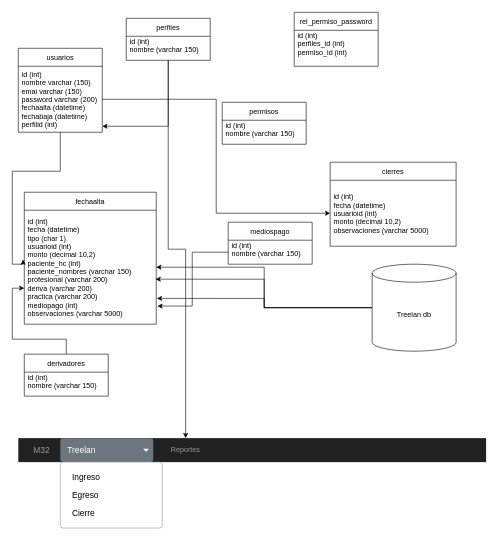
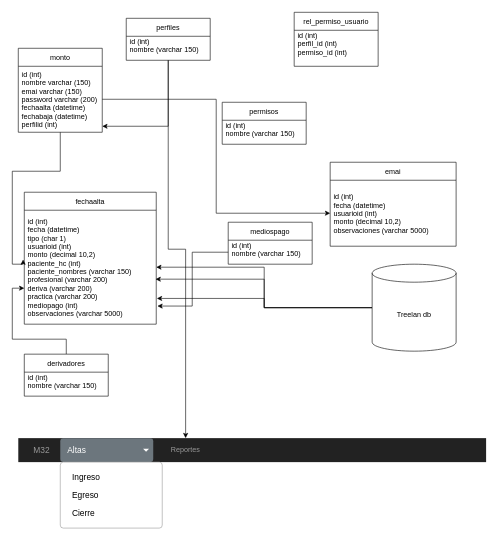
  <mxCell id="0" />
  <mxCell id="1" parent="0" />
  <mxCell id="2" style="edgeStyle=orthogonalEdgeStyle;rounded=0;orthogonalLoop=1;jettySize=auto;html=1;entryX=-0.009;entryY=0.433;entryDx=0;entryDy=0;entryPerimeter=0;" parent="1" source="3" target="10" edge="1"><mxGeometry relative="1" as="geometry"><Array as="points"><mxPoint x="100" y="285" /><mxPoint x="20" y="285" /><mxPoint x="20" y="440" /><mxPoint x="38" y="440" /></Array></mxGeometry></mxCell>
- <mxCell id="3" value="usuarios" style="swimlane;fontStyle=0;childLayout=stackLayout;horizontal=1;startSize=30;horizontalStack=0;resizeParent=1;resizeParentMax=0;resizeLast=0;collapsible=1;marginBottom=0;" parent="1" vertex="1"><mxGeometry x="30" y="80" width="140" height="140" as="geometry" /></mxCell>
+ <mxCell id="3" value="monto" style="swimlane;fontStyle=0;childLayout=stackLayout;horizontal=1;startSize=30;horizontalStack=0;resizeParent=1;resizeParentMax=0;resizeLast=0;collapsible=1;marginBottom=0;" parent="1" vertex="1"><mxGeometry x="30" y="80" width="140" height="140" as="geometry" /></mxCell>
  <mxCell id="4" value="id (int)&#10;nombre varchar (150)&#10;emai varchar (150)&#10;password varchar (200)&#10;fechaalta (datetime)&#10;fechabaja (datetime)&#10;perfilid (int)" style="text;strokeColor=none;fillColor=none;align=left;verticalAlign=middle;spacingLeft=4;spacingRight=4;overflow=hidden;points=[[0,0.5],[1,0.5]];portConstraint=eastwest;rotatable=0;" parent="3" vertex="1"><mxGeometry y="30" width="140" height="110" as="geometry" /></mxCell>
  <mxCell id="5" value="" style="edgeStyle=orthogonalEdgeStyle;rounded=0;orthogonalLoop=1;jettySize=auto;html=1;" parent="1" source="7" target="30" edge="1"><mxGeometry relative="1" as="geometry" /></mxCell>
  <mxCell id="6" style="edgeStyle=orthogonalEdgeStyle;rounded=0;orthogonalLoop=1;jettySize=auto;html=1;" parent="1" source="7" target="4" edge="1"><mxGeometry relative="1" as="geometry"><Array as="points"><mxPoint x="280" y="210" /></Array></mxGeometry></mxCell>
  <mxCell id="7" value="perfiles" style="swimlane;fontStyle=0;childLayout=stackLayout;horizontal=1;startSize=30;horizontalStack=0;resizeParent=1;resizeParentMax=0;resizeLast=0;collapsible=1;marginBottom=0;" parent="1" vertex="1"><mxGeometry x="210" y="30" width="140" height="70" as="geometry" /></mxCell>
  <mxCell id="8" value="id (int)&#10;nombre (varchar 150)&#10;" style="text;strokeColor=none;fillColor=none;align=left;verticalAlign=middle;spacingLeft=4;spacingRight=4;overflow=hidden;points=[[0,0.5],[1,0.5]];portConstraint=eastwest;rotatable=0;" parent="7" vertex="1"><mxGeometry y="30" width="140" height="40" as="geometry" /></mxCell>
  <mxCell id="9" value="fechaalta" style="swimlane;fontStyle=0;childLayout=stackLayout;horizontal=1;startSize=30;horizontalStack=0;resizeParent=1;resizeParentMax=0;resizeLast=0;collapsible=1;marginBottom=0;" parent="1" vertex="1"><mxGeometry x="40" y="320" width="220" height="220" as="geometry" /></mxCell>
  <mxCell id="10" value="id (int)&#10;fecha (datetime)&#10;tipo (char 1)&#10;usuarioid (int)&#10;monto (decimal 10,2)&#10;paciente_hc (int)&#10;paciente_nombres (varchar 150)&#10;profesional (varchar 200)&#10;deriva (varchar 200)&#10;practica (varchar 200)&#10;mediopago (int)&#10;observaciones (varchar 5000)" style="text;strokeColor=none;fillColor=none;align=left;verticalAlign=middle;spacingLeft=4;spacingRight=4;overflow=hidden;points=[[0,0.5],[1,0.5]];portConstraint=eastwest;rotatable=0;" parent="9" vertex="1"><mxGeometry y="30" width="220" height="190" as="geometry" /></mxCell>
- <mxCell id="11" value="cierres" style="swimlane;fontStyle=0;childLayout=stackLayout;horizontal=1;startSize=30;horizontalStack=0;resizeParent=1;resizeParentMax=0;resizeLast=0;collapsible=1;marginBottom=0;" parent="1" vertex="1"><mxGeometry x="550" y="270" width="210" height="140" as="geometry" /></mxCell>
+ <mxCell id="11" value="emai" style="swimlane;fontStyle=0;childLayout=stackLayout;horizontal=1;startSize=30;horizontalStack=0;resizeParent=1;resizeParentMax=0;resizeLast=0;collapsible=1;marginBottom=0;" parent="1" vertex="1"><mxGeometry x="550" y="270" width="210" height="140" as="geometry" /></mxCell>
  <mxCell id="12" value="id (int)&#10;fecha (datetime)&#10;usuarioid (int)&#10;monto (decimal 10,2)&#10;observaciones (varchar 5000)" style="text;strokeColor=none;fillColor=none;align=left;verticalAlign=middle;spacingLeft=4;spacingRight=4;overflow=hidden;points=[[0,0.5],[1,0.5]];portConstraint=eastwest;rotatable=0;" parent="11" vertex="1"><mxGeometry y="30" width="210" height="110" as="geometry" /></mxCell>
- <mxCell id="13" value="rel_permiso_password" style="swimlane;fontStyle=0;childLayout=stackLayout;horizontal=1;startSize=30;horizontalStack=0;resizeParent=1;resizeParentMax=0;resizeLast=0;collapsible=1;marginBottom=0;" parent="1" vertex="1"><mxGeometry x="490" y="20" width="140" height="90" as="geometry" /></mxCell>
- <mxCell id="14" value="id (int)&#10;perfiles_id (int)&#10;permiso_id (int)&#10;&#10; " style="text;strokeColor=none;fillColor=none;align=left;verticalAlign=middle;spacingLeft=4;spacingRight=4;overflow=hidden;points=[[0,0.5],[1,0.5]];portConstraint=eastwest;rotatable=0;" parent="13" vertex="1"><mxGeometry y="30" width="140" height="60" as="geometry" /></mxCell>
+ <mxCell id="13" value="rel_permiso_usuario" style="swimlane;fontStyle=0;childLayout=stackLayout;horizontal=1;startSize=30;horizontalStack=0;resizeParent=1;resizeParentMax=0;resizeLast=0;collapsible=1;marginBottom=0;" parent="1" vertex="1"><mxGeometry x="490" y="20" width="140" height="90" as="geometry" /></mxCell>
+ <mxCell id="14" value="id (int)&#10;perfil_id (int)&#10;permiso_id (int)&#10;&#10; " style="text;strokeColor=none;fillColor=none;align=left;verticalAlign=middle;spacingLeft=4;spacingRight=4;overflow=hidden;points=[[0,0.5],[1,0.5]];portConstraint=eastwest;rotatable=0;" parent="13" vertex="1"><mxGeometry y="30" width="140" height="60" as="geometry" /></mxCell>
  <mxCell id="15" value="permisos" style="swimlane;fontStyle=0;childLayout=stackLayout;horizontal=1;startSize=30;horizontalStack=0;resizeParent=1;resizeParentMax=0;resizeLast=0;collapsible=1;marginBottom=0;" parent="1" vertex="1"><mxGeometry x="370" y="170" width="140" height="70" as="geometry" /></mxCell>
  <mxCell id="16" value="id (int)&#10;nombre (varchar 150)&#10;" style="text;strokeColor=none;fillColor=none;align=left;verticalAlign=middle;spacingLeft=4;spacingRight=4;overflow=hidden;points=[[0,0.5],[1,0.5]];portConstraint=eastwest;rotatable=0;" parent="15" vertex="1"><mxGeometry y="30" width="140" height="40" as="geometry" /></mxCell>
  <mxCell id="17" style="edgeStyle=orthogonalEdgeStyle;rounded=0;orthogonalLoop=1;jettySize=auto;html=1;" parent="1" source="4" target="12" edge="1"><mxGeometry relative="1" as="geometry" /></mxCell>
  <mxCell id="18" value="mediospago" style="swimlane;fontStyle=0;childLayout=stackLayout;horizontal=1;startSize=30;horizontalStack=0;resizeParent=1;resizeParentMax=0;resizeLast=0;collapsible=1;marginBottom=0;" vertex="1" parent="1"><mxGeometry x="380" y="370" width="140" height="70" as="geometry" /></mxCell>
  <mxCell id="19" value="id (int)&#10;nombre (varchar 150)&#10;" style="text;strokeColor=none;fillColor=none;align=left;verticalAlign=middle;spacingLeft=4;spacingRight=4;overflow=hidden;points=[[0,0.5],[1,0.5]];portConstraint=eastwest;rotatable=0;" vertex="1" parent="18"><mxGeometry y="30" width="140" height="40" as="geometry" /></mxCell>
  <mxCell id="20" style="edgeStyle=orthogonalEdgeStyle;rounded=0;orthogonalLoop=1;jettySize=auto;html=1;entryX=1.009;entryY=0.841;entryDx=0;entryDy=0;entryPerimeter=0;" edge="1" parent="1" source="19" target="10"><mxGeometry relative="1" as="geometry" /></mxCell>
  <mxCell id="21" style="edgeStyle=orthogonalEdgeStyle;rounded=0;orthogonalLoop=1;jettySize=auto;html=1;" edge="1" parent="1" source="24" target="10"><mxGeometry relative="1" as="geometry" /></mxCell>
  <mxCell id="22" style="edgeStyle=orthogonalEdgeStyle;rounded=0;orthogonalLoop=1;jettySize=auto;html=1;entryX=0.995;entryY=0.605;entryDx=0;entryDy=0;entryPerimeter=0;" edge="1" parent="1" source="24" target="10"><mxGeometry relative="1" as="geometry" /></mxCell>
  <mxCell id="23" style="edgeStyle=orthogonalEdgeStyle;rounded=0;orthogonalLoop=1;jettySize=auto;html=1;entryX=1.005;entryY=0.774;entryDx=0;entryDy=0;entryPerimeter=0;" edge="1" parent="1" source="24" target="10"><mxGeometry relative="1" as="geometry" /></mxCell>
  <mxCell id="24" value="Treelan db" style="shape=cylinder3;whiteSpace=wrap;html=1;boundedLbl=1;backgroundOutline=1;size=15;" vertex="1" parent="1"><mxGeometry x="620" y="440" width="140" height="145" as="geometry" /></mxCell>
  <mxCell id="25" style="edgeStyle=orthogonalEdgeStyle;rounded=0;orthogonalLoop=1;jettySize=auto;html=1;entryX=0;entryY=0.684;entryDx=0;entryDy=0;entryPerimeter=0;" edge="1" parent="1" source="26" target="10"><mxGeometry relative="1" as="geometry" /></mxCell>
  <mxCell id="26" value="derivadores" style="swimlane;fontStyle=0;childLayout=stackLayout;horizontal=1;startSize=30;horizontalStack=0;resizeParent=1;resizeParentMax=0;resizeLast=0;collapsible=1;marginBottom=0;" vertex="1" parent="1"><mxGeometry x="40" y="590" width="140" height="70" as="geometry" /></mxCell>
  <mxCell id="27" value="id (int)&#10;nombre (varchar 150)&#10;" style="text;strokeColor=none;fillColor=none;align=left;verticalAlign=middle;spacingLeft=4;spacingRight=4;overflow=hidden;points=[[0,0.5],[1,0.5]];portConstraint=eastwest;rotatable=0;" vertex="1" parent="26"><mxGeometry y="30" width="140" height="40" as="geometry" /></mxCell>
  <mxCell id="28" value="" style="html=1;shadow=0;dashed=0;shape=mxgraph.bootstrap.rect;fillColor=#222222;strokeColor=none;whiteSpace=wrap;rounded=0;fontSize=12;fontColor=#000000;align=center;" vertex="1" parent="1"><mxGeometry x="30" y="730" width="780" height="40" as="geometry" /></mxCell>
  <mxCell id="29" value="M32" style="html=1;shadow=0;dashed=0;fillColor=none;strokeColor=none;shape=mxgraph.bootstrap.rect;fontColor=#999999;fontSize=14;whiteSpace=wrap;" vertex="1" parent="28"><mxGeometry width="78" height="40" as="geometry" /></mxCell>
  <mxCell id="30" value="Reportes" style="html=1;shadow=0;dashed=0;fillColor=none;strokeColor=none;shape=mxgraph.bootstrap.rect;fontColor=#999999;whiteSpace=wrap;" vertex="1" parent="28"><mxGeometry x="240" width="78" height="40" as="geometry" /></mxCell>
- <mxCell id="31" value="Treelan" style="html=1;shadow=0;dashed=0;shape=mxgraph.bootstrap.rrect;rSize=5;strokeColor=none;strokeWidth=1;fillColor=#6C767D;fontColor=#ffffff;whiteSpace=wrap;align=left;verticalAlign=middle;fontStyle=0;fontSize=14;spacingLeft=10;" vertex="1" parent="28"><mxGeometry x="70" width="155" height="40" as="geometry" /></mxCell>
+ <mxCell id="31" value="Altas" style="html=1;shadow=0;dashed=0;shape=mxgraph.bootstrap.rrect;rSize=5;strokeColor=none;strokeWidth=1;fillColor=#6C767D;fontColor=#ffffff;whiteSpace=wrap;align=left;verticalAlign=middle;fontStyle=0;fontSize=14;spacingLeft=10;" vertex="1" parent="28"><mxGeometry x="70" width="155" height="40" as="geometry" /></mxCell>
  <mxCell id="32" value="" style="shape=triangle;direction=south;fillColor=#ffffff;strokeColor=none;perimeter=none;" vertex="1" parent="31"><mxGeometry x="1" y="0.5" width="10" height="5" relative="1" as="geometry"><mxPoint x="-17" y="-2.5" as="offset" /></mxGeometry></mxCell>
  <mxCell id="33" value="" style="html=1;shadow=0;dashed=0;shape=mxgraph.bootstrap.rrect;rSize=5;fillColor=#ffffff;strokeColor=#999999;" vertex="1" parent="1"><mxGeometry x="100" y="770" width="170" height="110" as="geometry" /></mxCell>
  <mxCell id="34" value="Ingreso" style="fillColor=none;strokeColor=none;align=left;spacing=20;fontSize=14;" vertex="1" parent="33"><mxGeometry width="170" height="30" relative="1" as="geometry"><mxPoint y="10" as="offset" /></mxGeometry></mxCell>
  <mxCell id="35" value="Egreso" style="fillColor=none;strokeColor=none;align=left;spacing=20;fontSize=14;" vertex="1" parent="33"><mxGeometry width="170" height="30" relative="1" as="geometry"><mxPoint y="40" as="offset" /></mxGeometry></mxCell>
  <mxCell id="36" value="Cierre" style="fillColor=none;strokeColor=none;align=left;spacing=20;fontSize=14;" vertex="1" parent="33"><mxGeometry width="170" height="30" relative="1" as="geometry"><mxPoint y="70" as="offset" /></mxGeometry></mxCell>
